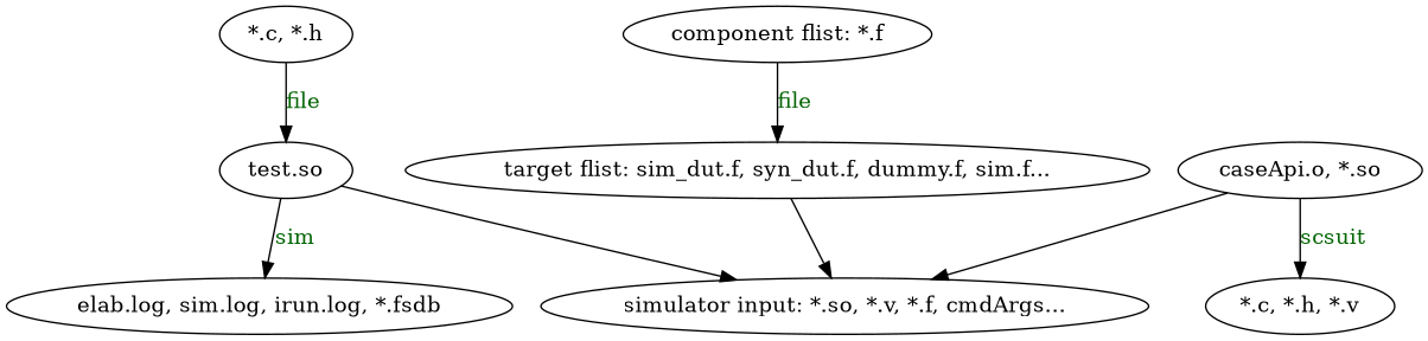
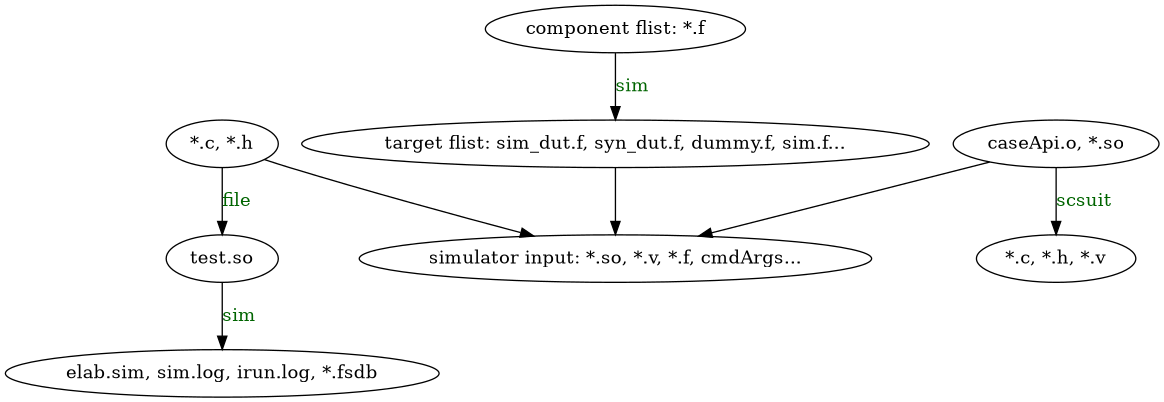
  digraph {
    edge [fontcolor=darkgreen]
    n1 [label="component flist: *.f"]
    n2 [label="target flist: sim_dut.f, syn_dut.f, dummy.f, sim.f..."]
    n3 [label="simulator input: *.so, *.v, *.f, cmdArgs..."]
    n4 [label="*.c, *.h"]
    n5 [label="test.so"]
-   n6 [label="elab.log, sim.log, irun.log, *.fsdb"]
+   n6 [label="elab.sim, sim.log, irun.log, *.fsdb"]
    n7 [label="*.c, *.h, *.v"]
    n8 [label="caseApi.o, *.so"]
-   n1 -> n2 [label=file]
+   n1 -> n2 [label=sim]
    n2 -> n3 [fontcolor=""]
    n4 -> n5 [label=file]
-   n5 -> n3 [fontcolor=""]
+   n4 -> n3 [fontcolor=""]
    n5 -> n6 [label=sim]
    n8 -> n3 [fontcolor=""]
    n8 -> n7 [label=scsuit]
  }
